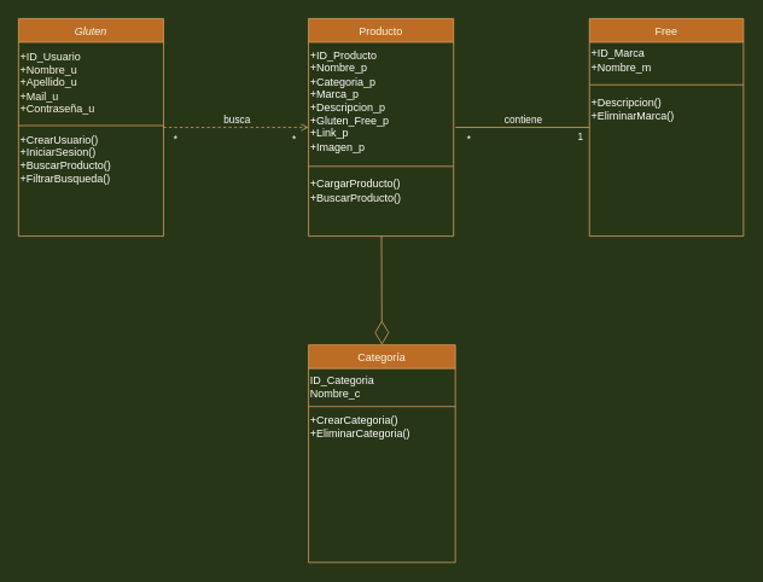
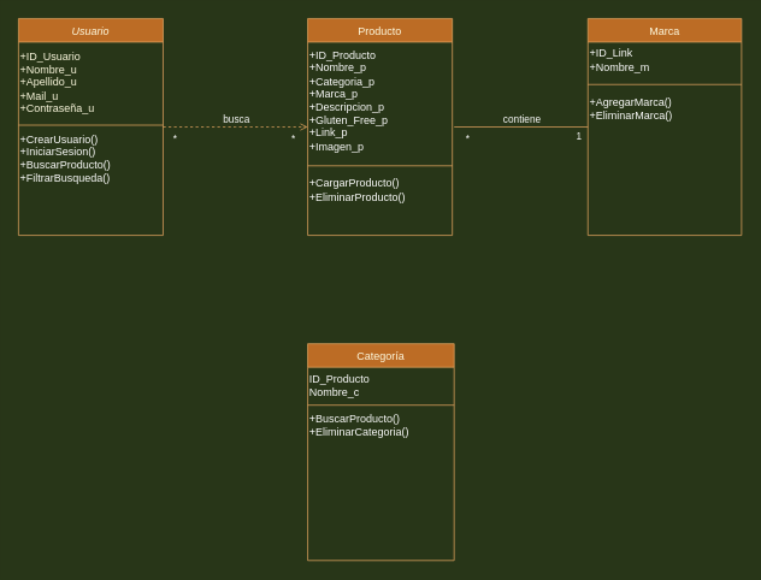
  <mxCell id="0" />
  <mxCell id="1" parent="0" />
- <mxCell id="2" value="Gluten" style="swimlane;fontStyle=2;align=center;verticalAlign=top;childLayout=stackLayout;horizontal=1;startSize=26;horizontalStack=0;resizeParent=1;resizeLast=0;collapsible=1;marginBottom=0;rounded=0;shadow=0;strokeWidth=1;fillColor=#BC6C25;strokeColor=#DDA15E;fontColor=#FEFAE0;" parent="1" vertex="1"><mxGeometry x="20" y="20" width="160" height="240" as="geometry"><mxRectangle x="150" y="120" width="160" height="26" as="alternateBounds" /></mxGeometry></mxCell>
+ <mxCell id="2" value="Usuario" style="swimlane;fontStyle=2;align=center;verticalAlign=top;childLayout=stackLayout;horizontal=1;startSize=26;horizontalStack=0;resizeParent=1;resizeLast=0;collapsible=1;marginBottom=0;rounded=0;shadow=0;strokeWidth=1;fillColor=#BC6C25;strokeColor=#DDA15E;fontColor=#FEFAE0;" parent="1" vertex="1"><mxGeometry x="20" y="20" width="160" height="240" as="geometry"><mxRectangle x="150" y="120" width="160" height="26" as="alternateBounds" /></mxGeometry></mxCell>
  <mxCell id="3" value="+ID_Usuario&lt;br&gt;+Nombre_u&lt;br&gt;+Apellido_u&lt;br&gt;+Mail_u&lt;br&gt;+Contraseña_u" style="text;html=1;align=left;verticalAlign=middle;resizable=0;points=[];autosize=1;strokeColor=none;fillColor=none;fontColor=#FEFAE0;" parent="2" vertex="1"><mxGeometry y="26" width="160" height="90" as="geometry" /></mxCell>
  <mxCell id="4" value="" style="line;html=1;strokeWidth=1;align=left;verticalAlign=middle;spacingTop=-1;spacingLeft=3;spacingRight=3;rotatable=0;labelPosition=right;points=[];portConstraint=eastwest;labelBackgroundColor=#283618;fillColor=#BC6C25;strokeColor=#DDA15E;fontColor=#FEFAE0;" parent="2" vertex="1"><mxGeometry y="116" width="160" height="4" as="geometry" /></mxCell>
  <mxCell id="5" value="&lt;font color=&quot;#ffffff&quot;&gt;+CrearUsuario()&lt;br&gt;+IniciarSesion()&lt;br&gt;+BuscarProducto()&lt;br&gt;+FiltrarBusqueda()&lt;br&gt;&lt;/font&gt;" style="text;html=1;align=left;verticalAlign=middle;resizable=0;points=[];autosize=1;strokeColor=none;fillColor=none;" vertex="1" parent="2"><mxGeometry y="120" width="160" height="70" as="geometry" /></mxCell>
- <mxCell id="6" value="Free" style="swimlane;fontStyle=0;align=center;verticalAlign=top;childLayout=stackLayout;horizontal=1;startSize=26;horizontalStack=0;resizeParent=1;resizeLast=0;collapsible=1;marginBottom=0;rounded=0;shadow=0;strokeWidth=1;fillColor=#BC6C25;strokeColor=#DDA15E;fontColor=#FEFAE0;" parent="1" vertex="1"><mxGeometry x="650" y="20" width="170" height="240" as="geometry"><mxRectangle x="130" y="380" width="160" height="26" as="alternateBounds" /></mxGeometry></mxCell>
- <mxCell id="7" value="+ID_Marca&lt;br&gt;+Nombre_m" style="text;html=1;align=left;verticalAlign=middle;resizable=0;points=[];autosize=1;strokeColor=none;fillColor=none;fontColor=#FFFFFF;" vertex="1" parent="6"><mxGeometry y="26" width="170" height="40" as="geometry" /></mxCell>
+ <mxCell id="6" value="Marca" style="swimlane;fontStyle=0;align=center;verticalAlign=top;childLayout=stackLayout;horizontal=1;startSize=26;horizontalStack=0;resizeParent=1;resizeLast=0;collapsible=1;marginBottom=0;rounded=0;shadow=0;strokeWidth=1;fillColor=#BC6C25;strokeColor=#DDA15E;fontColor=#FEFAE0;" parent="1" vertex="1"><mxGeometry x="650" y="20" width="170" height="240" as="geometry"><mxRectangle x="130" y="380" width="160" height="26" as="alternateBounds" /></mxGeometry></mxCell>
+ <mxCell id="7" value="+ID_Link&lt;br&gt;+Nombre_m" style="text;html=1;align=left;verticalAlign=middle;resizable=0;points=[];autosize=1;strokeColor=none;fillColor=none;fontColor=#FFFFFF;" vertex="1" parent="6"><mxGeometry y="26" width="170" height="40" as="geometry" /></mxCell>
  <mxCell id="8" value="" style="line;html=1;strokeWidth=1;align=left;verticalAlign=middle;spacingTop=-1;spacingLeft=3;spacingRight=3;rotatable=0;labelPosition=right;points=[];portConstraint=eastwest;labelBackgroundColor=#283618;fillColor=#BC6C25;strokeColor=#DDA15E;fontColor=#FEFAE0;" parent="6" vertex="1"><mxGeometry y="66" width="170" height="14" as="geometry" /></mxCell>
- <mxCell id="9" value="+Descripcion()&lt;br&gt;+EliminarMarca()" style="text;html=1;align=left;verticalAlign=middle;resizable=0;points=[];autosize=1;strokeColor=none;fillColor=none;fontColor=#FFFFFF;" vertex="1" parent="6"><mxGeometry y="80" width="170" height="40" as="geometry" /></mxCell>
+ <mxCell id="9" value="+AgregarMarca()&lt;br&gt;+EliminarMarca()" style="text;html=1;align=left;verticalAlign=middle;resizable=0;points=[];autosize=1;strokeColor=none;fillColor=none;fontColor=#FFFFFF;" vertex="1" parent="6"><mxGeometry y="80" width="170" height="40" as="geometry" /></mxCell>
  <mxCell id="10" value="Categoría" style="swimlane;fontStyle=0;align=center;verticalAlign=top;childLayout=stackLayout;horizontal=1;startSize=26;horizontalStack=0;resizeParent=1;resizeLast=0;collapsible=1;marginBottom=0;rounded=0;shadow=0;strokeWidth=1;fillColor=#BC6C25;strokeColor=#DDA15E;fontColor=#FEFAE0;" parent="1" vertex="1"><mxGeometry x="340" y="380" width="162" height="240" as="geometry"><mxRectangle x="340" y="380" width="170" height="26" as="alternateBounds" /></mxGeometry></mxCell>
- <mxCell id="11" value="ID_Categoria&lt;br&gt;Nombre_c" style="text;html=1;align=left;verticalAlign=middle;resizable=0;points=[];autosize=1;strokeColor=none;fillColor=none;fontColor=#FFFFFF;" vertex="1" parent="10"><mxGeometry y="26" width="162" height="40" as="geometry" /></mxCell>
+ <mxCell id="11" value="ID_Producto&lt;br&gt;Nombre_c" style="text;html=1;align=left;verticalAlign=middle;resizable=0;points=[];autosize=1;strokeColor=none;fillColor=none;fontColor=#FFFFFF;" vertex="1" parent="10"><mxGeometry y="26" width="162" height="40" as="geometry" /></mxCell>
  <mxCell id="12" value="" style="line;html=1;strokeWidth=1;align=left;verticalAlign=middle;spacingTop=-1;spacingLeft=3;spacingRight=3;rotatable=0;labelPosition=right;points=[];portConstraint=eastwest;labelBackgroundColor=#283618;fillColor=#BC6C25;strokeColor=#DDA15E;fontColor=#FEFAE0;" parent="10" vertex="1"><mxGeometry y="66" width="162" height="4" as="geometry" /></mxCell>
- <mxCell id="13" value="+CrearCategoria()&lt;br&gt;+EliminarCategoria()" style="text;html=1;align=left;verticalAlign=middle;resizable=0;points=[];autosize=1;strokeColor=none;fillColor=none;fontColor=#FFFFFF;" vertex="1" parent="10"><mxGeometry y="70" width="162" height="40" as="geometry" /></mxCell>
+ <mxCell id="13" value="+BuscarProducto()&lt;br&gt;+EliminarCategoria()" style="text;html=1;align=left;verticalAlign=middle;resizable=0;points=[];autosize=1;strokeColor=none;fillColor=none;fontColor=#FFFFFF;" vertex="1" parent="10"><mxGeometry y="70" width="162" height="40" as="geometry" /></mxCell>
  <mxCell id="14" value="Producto" style="swimlane;fontStyle=0;align=center;verticalAlign=top;childLayout=stackLayout;horizontal=1;startSize=26;horizontalStack=0;resizeParent=1;resizeLast=0;collapsible=1;marginBottom=0;rounded=0;shadow=0;strokeWidth=1;fillColor=#BC6C25;strokeColor=#DDA15E;fontColor=#FEFAE0;" parent="1" vertex="1"><mxGeometry x="340" y="20" width="160" height="240" as="geometry"><mxRectangle x="550" y="140" width="160" height="26" as="alternateBounds" /></mxGeometry></mxCell>
  <mxCell id="15" value="+ID_Producto&lt;br&gt;+Nombre_p&lt;br&gt;+Categoria_p&lt;br&gt;+Marca_p&lt;br&gt;+Descripcion_p&lt;br&gt;+Gluten_Free_p&lt;br&gt;+Link_p&lt;br&gt;+Imagen_p" style="text;html=1;align=left;verticalAlign=middle;resizable=0;points=[];autosize=1;strokeColor=none;fillColor=none;fontColor=#FFFFFF;" vertex="1" parent="14"><mxGeometry y="26" width="160" height="130" as="geometry" /></mxCell>
  <mxCell id="16" value="" style="line;html=1;strokeWidth=1;align=left;verticalAlign=middle;spacingTop=-1;spacingLeft=3;spacingRight=3;rotatable=0;labelPosition=right;points=[];portConstraint=eastwest;labelBackgroundColor=#283618;fillColor=#BC6C25;strokeColor=#DDA15E;fontColor=#FEFAE0;" parent="14" vertex="1"><mxGeometry y="156" width="160" height="14" as="geometry" /></mxCell>
- <mxCell id="17" value="+CargarProducto()&lt;br&gt;+BuscarProducto()" style="text;html=1;align=left;verticalAlign=middle;resizable=0;points=[];autosize=1;strokeColor=none;fillColor=none;fontColor=#FFFFFF;" vertex="1" parent="14"><mxGeometry y="170" width="160" height="40" as="geometry" /></mxCell>
+ <mxCell id="17" value="+CargarProducto()&lt;br&gt;+EliminarProducto()" style="text;html=1;align=left;verticalAlign=middle;resizable=0;points=[];autosize=1;strokeColor=none;fillColor=none;fontColor=#FFFFFF;" vertex="1" parent="14"><mxGeometry y="170" width="160" height="40" as="geometry" /></mxCell>
  <mxCell id="18" value="" style="endArrow=open;shadow=0;strokeWidth=1;rounded=0;endFill=1;edgeStyle=elbowEdgeStyle;elbow=vertical;labelBackgroundColor=#283618;strokeColor=#DDA15E;fontColor=#FEFAE0;dashed=1;" parent="1" source="2" target="14" edge="1"><mxGeometry x="0.5" y="41" relative="1" as="geometry"><mxPoint x="250" y="92" as="sourcePoint" /><mxPoint x="410" y="92" as="targetPoint" /><mxPoint x="-40" y="32" as="offset" /></mxGeometry></mxCell>
  <mxCell id="19" value="busca" style="edgeLabel;html=1;align=center;verticalAlign=middle;resizable=0;points=[];fontColor=#FFFFFF;labelBackgroundColor=none;" vertex="1" connectable="0" parent="18"><mxGeometry x="0.14" y="1" relative="1" as="geometry"><mxPoint x="-11" y="-8" as="offset" /></mxGeometry></mxCell>
  <mxCell id="20" value="*" style="edgeLabel;html=1;align=center;verticalAlign=middle;resizable=0;points=[];fontColor=#FFFFFF;labelBackgroundColor=none;" vertex="1" connectable="0" parent="18"><mxGeometry x="-0.85" y="2" relative="1" as="geometry"><mxPoint y="14" as="offset" /></mxGeometry></mxCell>
  <mxCell id="21" value="*" style="edgeLabel;html=1;align=center;verticalAlign=middle;resizable=0;points=[];fontColor=#FFFFFF;labelBackgroundColor=none;" vertex="1" connectable="0" parent="18"><mxGeometry x="0.79" y="-1" relative="1" as="geometry"><mxPoint y="11" as="offset" /></mxGeometry></mxCell>
- <mxCell id="22" value="" style="endArrow=diamondThin;endFill=0;endSize=24;html=1;rounded=0;entryX=0.5;entryY=0;entryDx=0;entryDy=0;labelBackgroundColor=#283618;strokeColor=#DDA15E;fontColor=#FEFAE0;" parent="1" source="14" target="10" edge="1"><mxGeometry width="160" relative="1" as="geometry"><mxPoint x="480" y="270" as="sourcePoint" /><mxPoint x="360" y="240" as="targetPoint" /></mxGeometry></mxCell>
  <mxCell id="23" value="" style="endArrow=none;html=1;rounded=0;strokeColor=#DDA15E;fontColor=#FEFAE0;fillColor=#BC6C25;exitX=1.013;exitY=0.746;exitDx=0;exitDy=0;exitPerimeter=0;" parent="1" edge="1"><mxGeometry width="50" height="50" relative="1" as="geometry"><mxPoint x="502.08" y="139.98" as="sourcePoint" /><mxPoint x="650" y="140" as="targetPoint" /></mxGeometry></mxCell>
  <mxCell id="24" value="contiene" style="edgeLabel;html=1;align=center;verticalAlign=middle;resizable=0;points=[];fontColor=#FFFFFF;labelBackgroundColor=none;" vertex="1" connectable="0" parent="23"><mxGeometry x="0.175" y="2" relative="1" as="geometry"><mxPoint x="-13" y="-6" as="offset" /></mxGeometry></mxCell>
  <mxCell id="25" value="*" style="edgeLabel;html=1;align=center;verticalAlign=middle;resizable=0;points=[];fontColor=#FFFFFF;labelBackgroundColor=none;" vertex="1" connectable="0" parent="23"><mxGeometry x="-0.812" y="-2" relative="1" as="geometry"><mxPoint y="11" as="offset" /></mxGeometry></mxCell>
  <mxCell id="26" value="1" style="edgeLabel;html=1;align=center;verticalAlign=middle;resizable=0;points=[];fontColor=#FFFFFF;labelBackgroundColor=none;" vertex="1" connectable="0" parent="23"><mxGeometry x="0.851" y="1" relative="1" as="geometry"><mxPoint y="12" as="offset" /></mxGeometry></mxCell>
